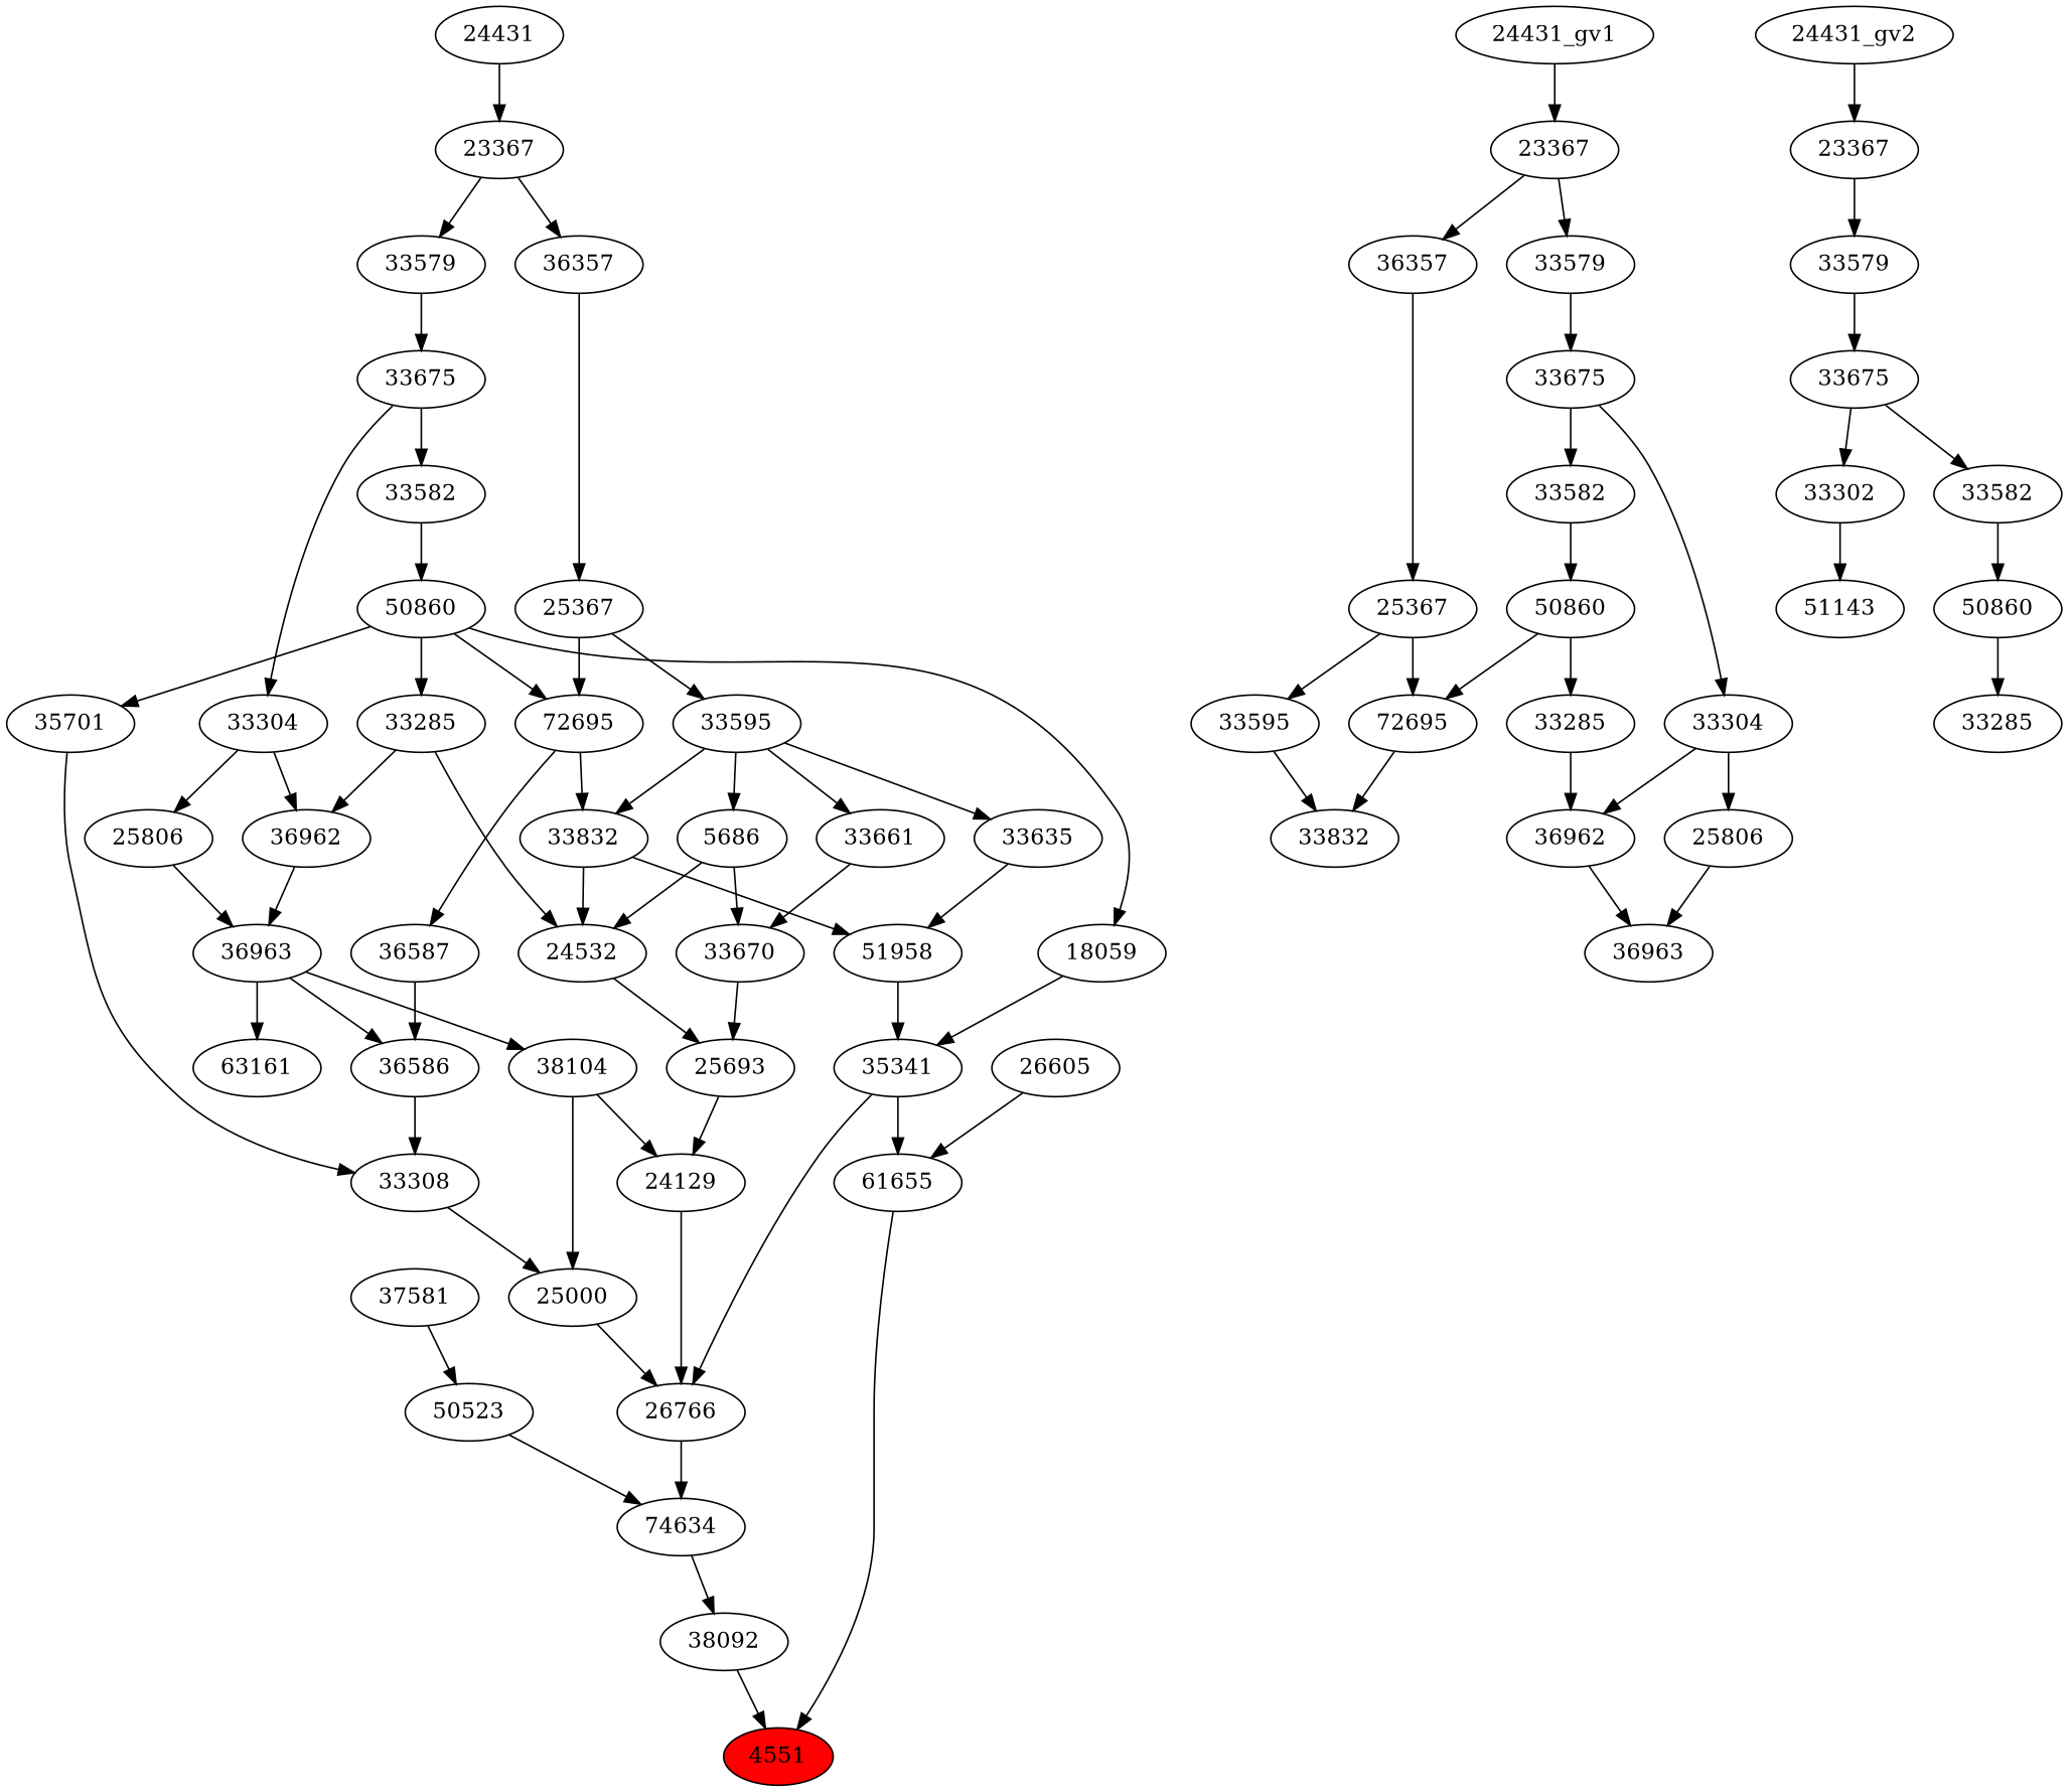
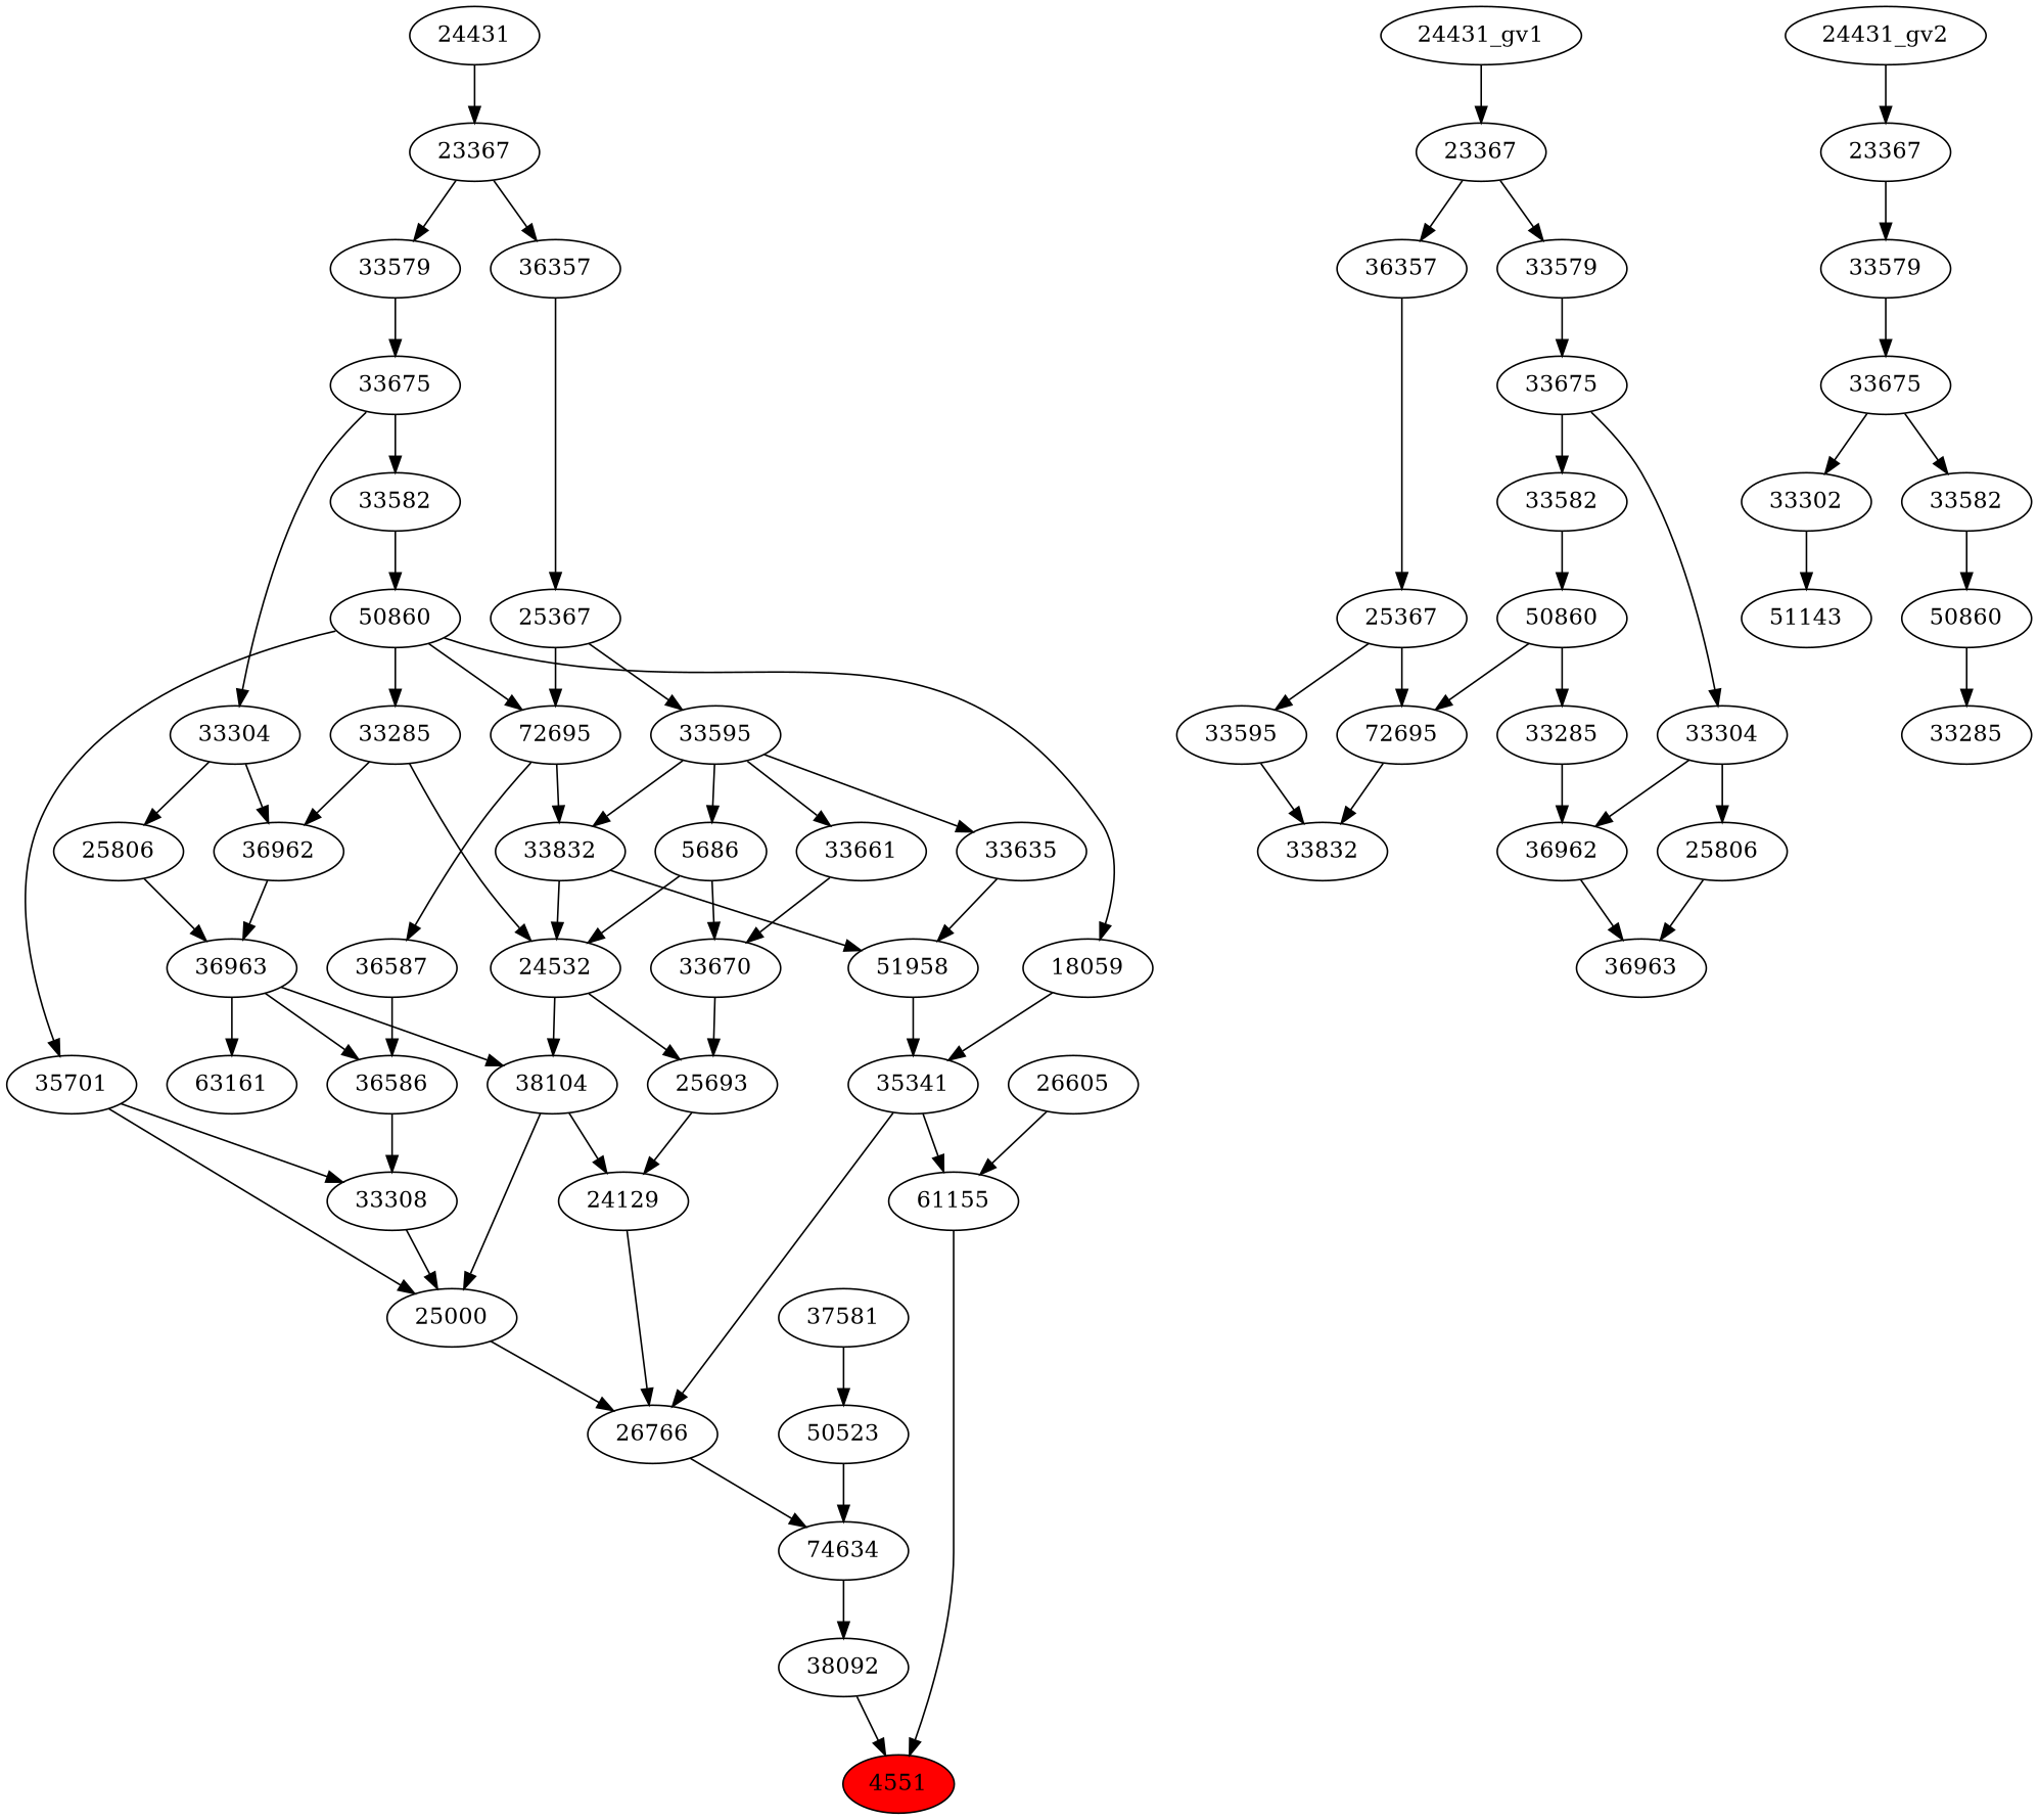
  strict digraph {
    n1 [fillcolor=red label=4551 style=filled]
    n2 [label=38092]
-   n3 [label=61655]
+   n3 [label=61155]
    n4 [label=26605]
    n5 [label=74634]
    n6 [label=35341]
    n7 [label=26766]
    n8 [label=63161]
    n9 [label=50523]
    n10 [label=51958]
    n11 [label=18059]
    n12 [label=36963]
    n13 [label=38104]
    n14 [label=36586]
    n15 [label=24129]
    n16 [label=25000]
    n17 [label=33308]
    n18 [label=37581]
    n19 [label=33832]
    n20 [label=24532]
    n21 [label=25693]
    n22 [label=33635]
    n23 [label=50860]
    n24 [label=35701]
    n25 [label=72695]
    n26 [label=33285]
    n27 [label=36587]
    n28 [label=36962]
    n29 [label=25806]
    n30 [label=33595]
    n31 [label=5686]
    n32 [label=33661]
    n33 [label=33670]
    n34 [label=33582]
    n35 [label=33304]
    n36 [label=25367]
    n37 [label=33675]
    n38 [label=36357]
    n39 [label=33579]
    n40 [label=23367]
    n41 [label=24431]
    n42 [label=36963]
    n43 [label=36962]
    n44 [label=25806]
    n45 [label=33832]
    n46 [label=72695]
    n47 [label=33595]
    n48 [label=50860]
    n49 [label=33285]
    n50 [label=33582]
    n51 [label=33304]
    n52 [label=25367]
    n53 [label=33675]
    n54 [label=36357]
    n55 [label=33579]
    n56 [label=23367]
    "24431_gv1"
    n58 [label=33285]
    n59 [label=50860]
    n60 [label=51143]
    n61 [label=33302]
    n62 [label=33582]
    n63 [label=33675]
    n64 [label=33579]
    n65 [label=23367]
    "24431_gv2"
    subgraph sub_1 {
      n1
      n2
      n3
      n4
      n5
      n6
      n7
      n8
      n9
      n10
      n11
      n12
      n13
      n14
      n15
      n16
      n17
      n18
      n19
      n20
      n21
      n22
      n23
      n24
      n25
      n26
      n27
      n28
      n29
      n30
      n31
      n32
      n33
      n34
      n35
      n36
      n37
      n38
      n39
      n40
      n41
    }
    subgraph sub_2 {
      n42
      n43
      n44
      n45
      n46
      n47
      n48
      n49
      n50
      n51
      n52
      n53
      n54
      n55
      n56
      "24431_gv1"
    }
    subgraph sub_3 {
      n58
      n59
      n60
      n61
      n62
      n63
      n64
      n65
      "24431_gv2"
    }
    n2 -> n1
    n3 -> n1
    n4 -> n3
    n5 -> n2
    n6 -> n3
    n6 -> n7
    n7 -> n5
    n9 -> n5
    n10 -> n6
    n11 -> n6
    n12 -> n8
    n12 -> n13
    n12 -> n14
    n13 -> n15
    n13 -> n16
    n14 -> n17
    n15 -> n7
    n16 -> n7
    n17 -> n16
    n18 -> n9
    n19 -> n10
    n19 -> n20
+   n20 -> n13
    n20 -> n21
    n21 -> n15
    n22 -> n10
    n23 -> n11
    n23 -> n24
    n23 -> n25
    n23 -> n26
+   n24 -> n16
    n24 -> n17
    n25 -> n19
    n25 -> n27
    n26 -> n20
    n26 -> n28
    n27 -> n14
    n28 -> n12
    n29 -> n12
    n30 -> n19
    n30 -> n22
    n30 -> n31
    n30 -> n32
    n31 -> n20
    n31 -> n33
    n32 -> n33
    n33 -> n21
    n34 -> n23
    n35 -> n28
    n35 -> n29
    n36 -> n25
    n36 -> n30
    n37 -> n34
    n37 -> n35
    n38 -> n36
    n39 -> n37
    n40 -> n38
    n40 -> n39
    n41 -> n40
    n43 -> n42
    n44 -> n42
    n46 -> n45
    n47 -> n45
    n48 -> n46
    n48 -> n49
    n49 -> n43
    n50 -> n48
    n51 -> n43
    n51 -> n44
    n52 -> n46
    n52 -> n47
    n53 -> n50
    n53 -> n51
    n54 -> n52
    n55 -> n53
    n56 -> n54
    n56 -> n55
    "24431_gv1" -> n56
    n59 -> n58
    n61 -> n60
    n62 -> n59
    n63 -> n61
    n63 -> n62
    n64 -> n63
    n65 -> n64
    "24431_gv2" -> n65
  }
